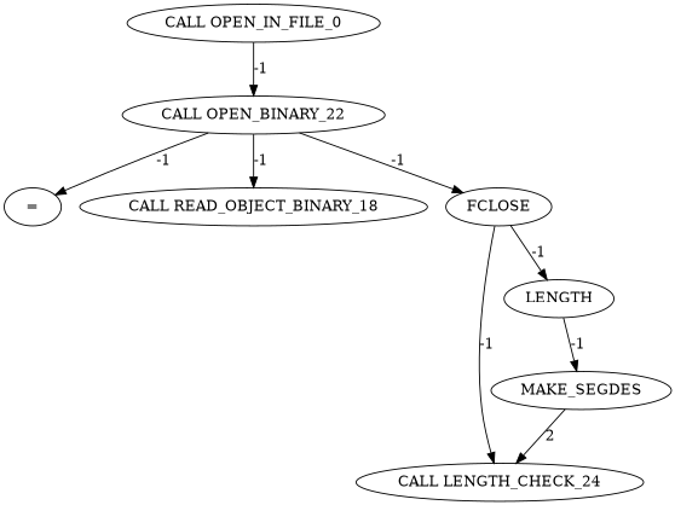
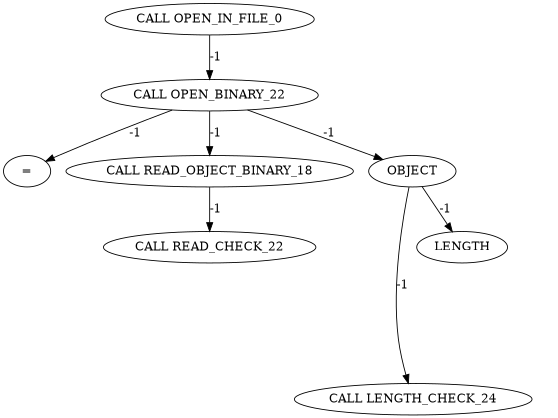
  digraph {
    node [cost=0]
    edge [cost=-1]
    n1 [label="CALL LENGTH_CHECK_24"]
-   n3 [cost=87 label=MAKE_SEGDES]
+   n2 [label="CALL READ_CHECK_22"]
    n4 [cost=2880 label="="]
    n5 [label="CALL READ_OBJECT_BINARY_18"]
    n6 [label="CALL OPEN_IN_FILE_0"]
    n7 [label="CALL OPEN_BINARY_22"]
-   n8 [label=FCLOSE]
+   n8 [label=OBJECT]
    n9 [label=LENGTH]
-   n3 -> n1 [cost=2 label=2]
+   n5 -> n2 [label=-1]
    n6 -> n7 [label=-1]
    n7 -> n4 [label=-1]
    n7 -> n5 [label=-1]
    n7 -> n8 [label=-1]
    n8 -> n1 [label=-1]
    n8 -> n9 [label=-1]
-   n9 -> n3 [label=-1]
  }
